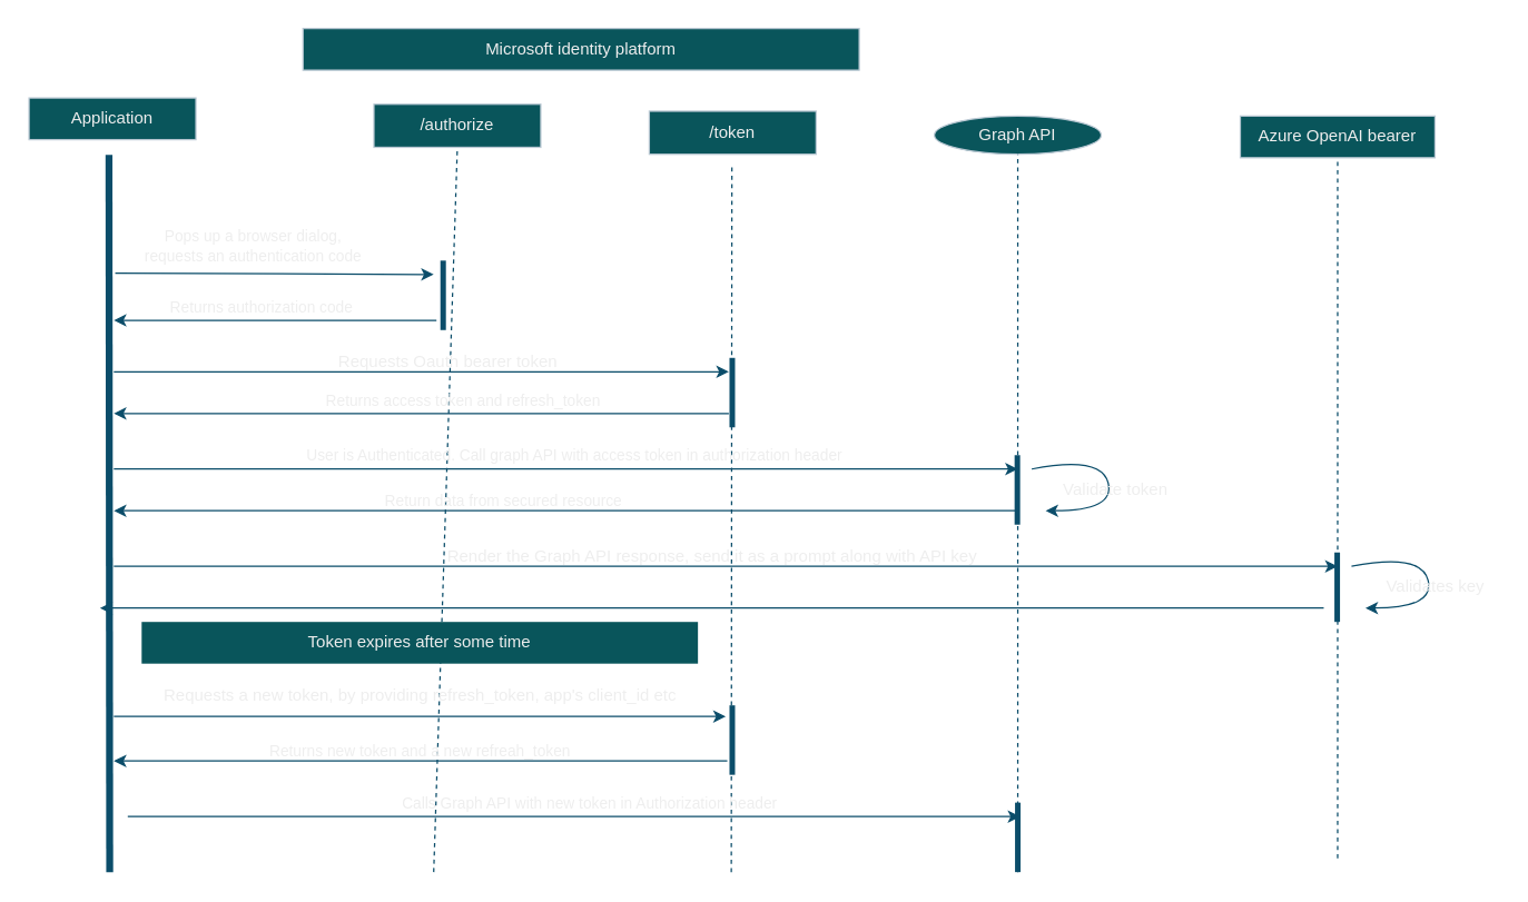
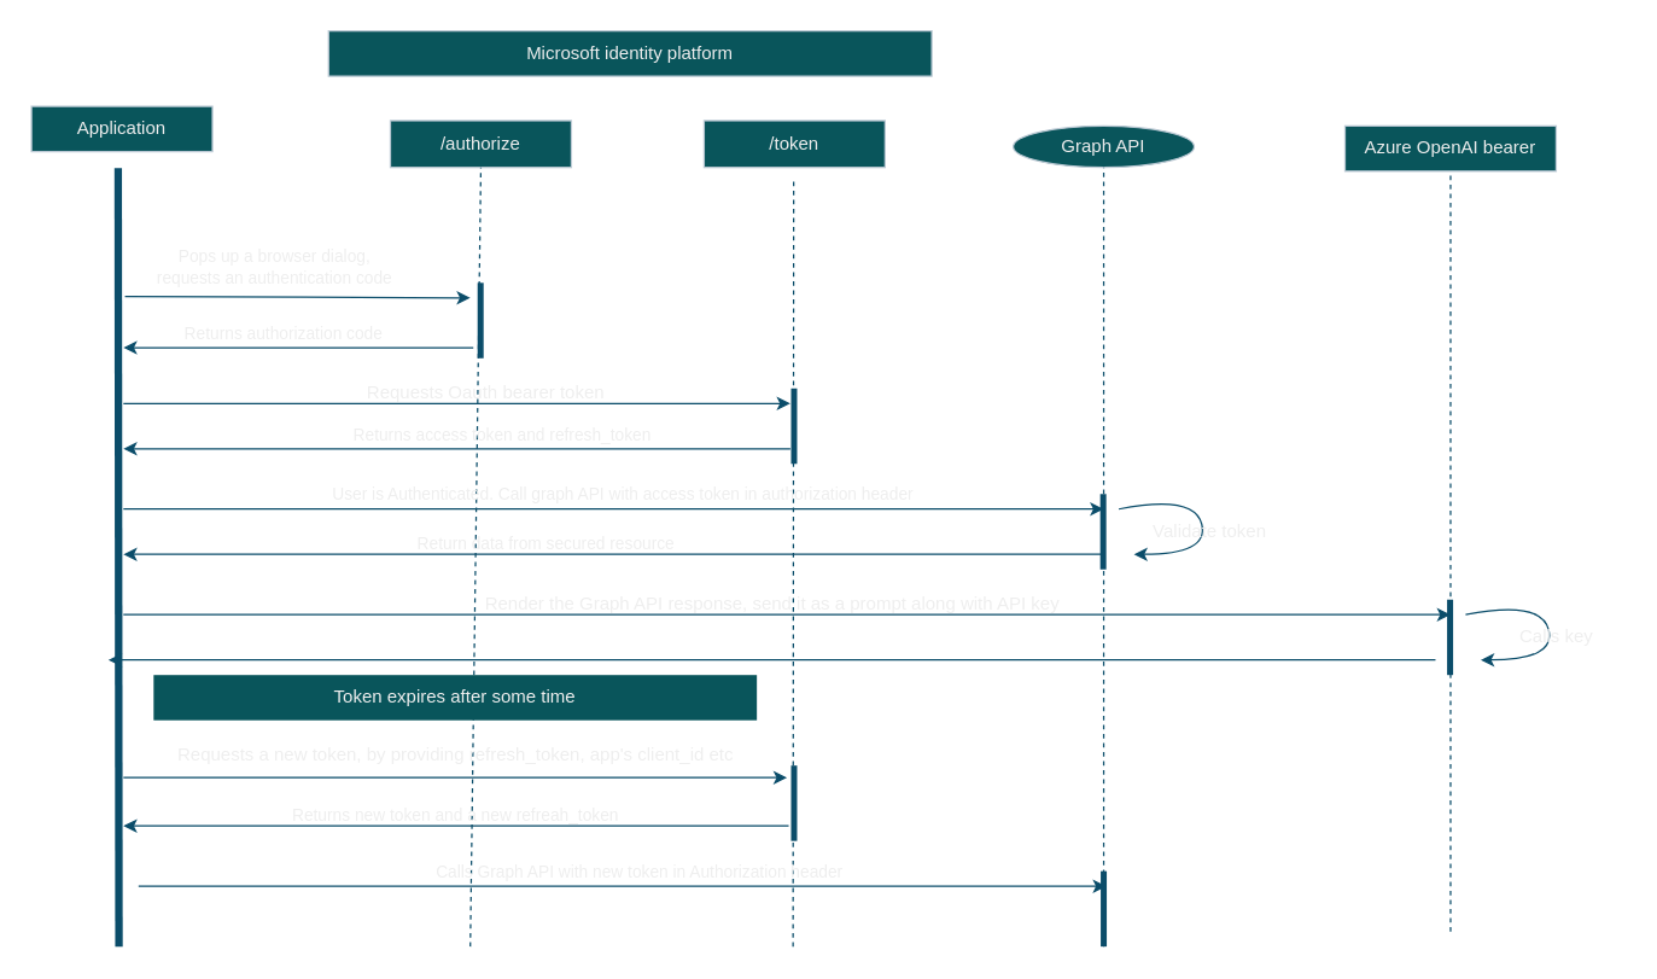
  <mxCell id="0" />
  <mxCell id="1" parent="0" />
  <mxCell id="2" value="Application" style="rounded=0;whiteSpace=wrap;html=1;labelBackgroundColor=none;fillColor=#09555B;strokeColor=#BAC8D3;fontColor=#EEEEEE;" vertex="1" parent="1"><mxGeometry x="20" y="70" width="120" height="30" as="geometry" /></mxCell>
  <mxCell id="3" value="Microsoft identity platform" style="rounded=0;whiteSpace=wrap;html=1;fillStyle=auto;labelBackgroundColor=none;fillColor=#09555B;strokeColor=#BAC8D3;fontColor=#EEEEEE;" vertex="1" parent="1"><mxGeometry x="217" y="20" width="400" height="30" as="geometry" /></mxCell>
  <mxCell id="4" value="" style="endArrow=none;html=1;rounded=0;strokeWidth=5;labelBackgroundColor=none;strokeColor=#0B4D6A;fontColor=default;" edge="1" parent="1"><mxGeometry width="50" height="50" relative="1" as="geometry"><mxPoint x="78" y="627" as="sourcePoint" /><mxPoint x="77.5" y="111" as="targetPoint" /></mxGeometry></mxCell>
  <mxCell id="5" value="" style="endArrow=classic;html=1;rounded=0;labelBackgroundColor=none;strokeColor=#0B4D6A;fontColor=default;" edge="1" parent="1"><mxGeometry width="50" height="50" relative="1" as="geometry"><mxPoint x="82" y="196" as="sourcePoint" /><mxPoint x="311" y="197" as="targetPoint" /></mxGeometry></mxCell>
  <mxCell id="6" value="Pops up a browser dialog, &lt;br&gt;requests an authentication code" style="edgeLabel;html=1;align=center;verticalAlign=middle;resizable=0;points=[];labelBackgroundColor=none;fontColor=#EEEEEE;" vertex="1" connectable="0" parent="5"><mxGeometry x="-0.364" y="6" relative="1" as="geometry"><mxPoint x="25" y="-14" as="offset" /></mxGeometry></mxCell>
  <mxCell id="7" value="/token" style="rounded=0;whiteSpace=wrap;html=1;labelBackgroundColor=none;fillColor=#09555B;strokeColor=#BAC8D3;fontColor=#EEEEEE;" vertex="1" parent="1"><mxGeometry x="466" y="79.5" width="120" height="31" as="geometry" /></mxCell>
- <mxCell id="8" value="/authorize" style="rounded=0;whiteSpace=wrap;html=1;labelBackgroundColor=none;fillColor=#09555B;strokeColor=#BAC8D3;fontColor=#EEEEEE;" vertex="1" parent="1"><mxGeometry x="268" y="74.5" width="120" height="31" as="geometry" /></mxCell>
+ <mxCell id="8" value="/authorize" style="rounded=0;whiteSpace=wrap;html=1;labelBackgroundColor=none;fillColor=#09555B;strokeColor=#BAC8D3;fontColor=#EEEEEE;" vertex="1" parent="1"><mxGeometry x="258" y="79.5" width="120" height="31" as="geometry" /></mxCell>
  <mxCell id="9" value="" style="endArrow=none;html=1;rounded=0;entryX=0.5;entryY=1;entryDx=0;entryDy=0;dashed=1;labelBackgroundColor=none;strokeColor=#0B4D6A;fontColor=default;" edge="1" parent="1" target="8"><mxGeometry width="50" height="50" relative="1" as="geometry"><mxPoint x="311" y="627" as="sourcePoint" /><mxPoint x="351" y="211" as="targetPoint" /></mxGeometry></mxCell>
  <mxCell id="10" value="" style="endArrow=classic;html=1;rounded=0;labelBackgroundColor=none;strokeColor=#0B4D6A;fontColor=default;" edge="1" parent="1"><mxGeometry width="50" height="50" relative="1" as="geometry"><mxPoint x="313" y="230" as="sourcePoint" /><mxPoint x="81" y="230" as="targetPoint" /></mxGeometry></mxCell>
  <mxCell id="11" value="Returns authorization code" style="edgeLabel;html=1;align=center;verticalAlign=middle;resizable=0;points=[];labelBackgroundColor=none;fontColor=#EEEEEE;" vertex="1" connectable="0" parent="10"><mxGeometry x="0.2" y="-7" relative="1" as="geometry"><mxPoint x="12" y="-3" as="offset" /></mxGeometry></mxCell>
  <mxCell id="12" value="" style="endArrow=none;html=1;rounded=0;entryX=0.5;entryY=1;entryDx=0;entryDy=0;dashed=1;labelBackgroundColor=none;strokeColor=#0B4D6A;fontColor=default;" edge="1" parent="1"><mxGeometry width="50" height="50" relative="1" as="geometry"><mxPoint x="525" y="627" as="sourcePoint" /><mxPoint x="525.44" y="117" as="targetPoint" /></mxGeometry></mxCell>
  <mxCell id="13" value="" style="endArrow=classic;html=1;rounded=0;labelBackgroundColor=none;strokeColor=#0B4D6A;fontColor=default;" edge="1" parent="1"><mxGeometry width="50" height="50" relative="1" as="geometry"><mxPoint x="81" y="267" as="sourcePoint" /><mxPoint x="523.222" y="267" as="targetPoint" /></mxGeometry></mxCell>
  <mxCell id="14" value="Requests Oauth bearer token" style="text;html=1;align=center;verticalAlign=middle;resizable=0;points=[];autosize=1;strokeColor=none;fillColor=none;labelBackgroundColor=none;fontColor=#EEEEEE;" vertex="1" parent="1"><mxGeometry x="231" y="245" width="180" height="30" as="geometry" /></mxCell>
  <mxCell id="15" value="" style="endArrow=classic;html=1;rounded=0;labelBackgroundColor=none;strokeColor=#0B4D6A;fontColor=default;" edge="1" parent="1"><mxGeometry width="50" height="50" relative="1" as="geometry"><mxPoint x="523.222" y="297" as="sourcePoint" /><mxPoint x="81" y="297" as="targetPoint" /></mxGeometry></mxCell>
  <mxCell id="16" value="Returns access token and refresh_token" style="edgeLabel;html=1;align=center;verticalAlign=middle;resizable=0;points=[];labelBackgroundColor=none;fontColor=#EEEEEE;" vertex="1" connectable="0" parent="15"><mxGeometry x="0.442" y="-7" relative="1" as="geometry"><mxPoint x="127" y="-3" as="offset" /></mxGeometry></mxCell>
  <mxCell id="17" value="Graph API" style="ellipse;whiteSpace=wrap;html=1;labelBackgroundColor=none;fillColor=#09555B;strokeColor=#BAC8D3;fontColor=#EEEEEE;" vertex="1" parent="1"><mxGeometry x="671" y="83" width="120" height="27.5" as="geometry" /></mxCell>
  <mxCell id="18" value="" style="endArrow=none;dashed=1;html=1;rounded=0;entryX=0.5;entryY=1;entryDx=0;entryDy=0;labelBackgroundColor=none;strokeColor=#0B4D6A;fontColor=default;" edge="1" parent="1" target="17"><mxGeometry width="50" height="50" relative="1" as="geometry"><mxPoint x="731" y="627" as="sourcePoint" /><mxPoint x="421" y="257" as="targetPoint" /></mxGeometry></mxCell>
  <mxCell id="19" value="" style="endArrow=classic;html=1;rounded=0;labelBackgroundColor=none;strokeColor=#0B4D6A;fontColor=default;" edge="1" parent="1"><mxGeometry width="50" height="50" relative="1" as="geometry"><mxPoint x="81" y="337" as="sourcePoint" /><mxPoint x="731" y="337" as="targetPoint" /></mxGeometry></mxCell>
  <mxCell id="20" value="User is Authenticated. Call graph API with access token in authorization header" style="edgeLabel;html=1;align=center;verticalAlign=middle;resizable=0;points=[];labelBackgroundColor=none;fontColor=#EEEEEE;" vertex="1" connectable="0" parent="19"><mxGeometry x="-0.364" y="11" relative="1" as="geometry"><mxPoint x="123" as="offset" /></mxGeometry></mxCell>
  <mxCell id="21" value="" style="endArrow=classic;html=1;rounded=0;labelBackgroundColor=none;strokeColor=#0B4D6A;fontColor=default;" edge="1" parent="1"><mxGeometry width="50" height="50" relative="1" as="geometry"><mxPoint x="731" y="367" as="sourcePoint" /><mxPoint x="81" y="367" as="targetPoint" /></mxGeometry></mxCell>
  <mxCell id="22" value="Return data from secured resource" style="edgeLabel;html=1;align=center;verticalAlign=middle;resizable=0;points=[];labelBackgroundColor=none;fontColor=#EEEEEE;" vertex="1" connectable="0" parent="21"><mxGeometry x="0.14" y="-8" relative="1" as="geometry"><mxPoint as="offset" /></mxGeometry></mxCell>
  <mxCell id="23" value="" style="curved=1;endArrow=classic;html=1;rounded=0;labelBackgroundColor=none;strokeColor=#0B4D6A;fontColor=default;" edge="1" parent="1"><mxGeometry width="50" height="50" relative="1" as="geometry"><mxPoint x="741" y="337" as="sourcePoint" /><mxPoint x="751" y="367" as="targetPoint" /><Array as="points"><mxPoint x="791" y="327" /><mxPoint x="801" y="367" /></Array></mxGeometry></mxCell>
  <mxCell id="24" value="Validate token" style="text;html=1;align=center;verticalAlign=middle;resizable=0;points=[];autosize=1;strokeColor=none;fillColor=none;labelBackgroundColor=none;fontColor=#EEEEEE;" vertex="1" parent="1"><mxGeometry x="751" y="337" width="100" height="30" as="geometry" /></mxCell>
  <mxCell id="25" value="Token expires after some time" style="text;html=1;align=center;verticalAlign=middle;whiteSpace=wrap;rounded=0;strokeColor=none;fillColor=#09555B;labelBackgroundColor=none;fontColor=#EEEEEE;" vertex="1" parent="1"><mxGeometry x="101" y="447" width="400" height="30" as="geometry" /></mxCell>
  <mxCell id="26" value="" style="endArrow=classic;html=1;rounded=0;labelBackgroundColor=none;strokeColor=#0B4D6A;fontColor=default;" edge="1" parent="1"><mxGeometry width="50" height="50" relative="1" as="geometry"><mxPoint x="81" y="515" as="sourcePoint" /><mxPoint x="521" y="515" as="targetPoint" /></mxGeometry></mxCell>
  <mxCell id="27" value="Azure OpenAI bearer" style="rounded=0;whiteSpace=wrap;html=1;labelBackgroundColor=none;fillColor=#09555B;strokeColor=#BAC8D3;fontColor=#EEEEEE;" vertex="1" parent="1"><mxGeometry x="891" y="83" width="140" height="30" as="geometry" /></mxCell>
  <mxCell id="28" value="" style="endArrow=classic;html=1;rounded=0;labelBackgroundColor=none;strokeColor=#0B4D6A;fontColor=default;" edge="1" parent="1"><mxGeometry width="50" height="50" relative="1" as="geometry"><mxPoint x="81" y="407" as="sourcePoint" /><mxPoint x="961" y="407" as="targetPoint" /></mxGeometry></mxCell>
  <mxCell id="29" value="" style="endArrow=none;dashed=1;html=1;strokeWidth=1;rounded=0;entryX=0.5;entryY=1;entryDx=0;entryDy=0;labelBackgroundColor=none;strokeColor=#0B4D6A;fontColor=default;" edge="1" parent="1" target="27"><mxGeometry width="50" height="50" relative="1" as="geometry"><mxPoint x="961" y="617" as="sourcePoint" /><mxPoint x="991" y="187" as="targetPoint" /></mxGeometry></mxCell>
  <mxCell id="30" value="Render the Graph API response, send it as a prompt along with API key" style="text;html=1;align=center;verticalAlign=middle;resizable=0;points=[];autosize=1;strokeColor=none;fillColor=none;labelBackgroundColor=none;fontColor=#EEEEEE;" vertex="1" parent="1"><mxGeometry x="311" y="385" width="400" height="30" as="geometry" /></mxCell>
  <mxCell id="31" value="" style="endArrow=classic;html=1;rounded=0;labelBackgroundColor=none;strokeColor=#0B4D6A;fontColor=default;" edge="1" parent="1"><mxGeometry width="50" height="50" relative="1" as="geometry"><mxPoint x="951" y="437" as="sourcePoint" /><mxPoint x="71" y="437" as="targetPoint" /></mxGeometry></mxCell>
  <mxCell id="32" value="" style="curved=1;endArrow=classic;html=1;rounded=0;labelBackgroundColor=none;strokeColor=#0B4D6A;fontColor=default;" edge="1" parent="1"><mxGeometry width="50" height="50" relative="1" as="geometry"><mxPoint x="971" y="407" as="sourcePoint" /><mxPoint x="981" y="437" as="targetPoint" /><Array as="points"><mxPoint x="1021" y="397" /><mxPoint x="1031" y="437" /></Array></mxGeometry></mxCell>
- <mxCell id="33" value="Validates key" style="text;html=1;align=center;verticalAlign=middle;resizable=0;points=[];autosize=1;strokeColor=none;fillColor=none;labelBackgroundColor=none;fontColor=#EEEEEE;" vertex="1" parent="1"><mxGeometry x="986" y="407" width="90" height="30" as="geometry" /></mxCell>
+ <mxCell id="33" value="Calls key" style="text;html=1;align=center;verticalAlign=middle;resizable=0;points=[];autosize=1;strokeColor=none;fillColor=none;labelBackgroundColor=none;fontColor=#EEEEEE;" vertex="1" parent="1"><mxGeometry x="986" y="407" width="90" height="30" as="geometry" /></mxCell>
  <mxCell id="34" value="Requests a new token, by providing refresh_token, app's client_id etc" style="text;html=1;align=center;verticalAlign=middle;resizable=0;points=[];autosize=1;strokeColor=none;fillColor=none;labelBackgroundColor=none;fontColor=#EEEEEE;" vertex="1" parent="1"><mxGeometry x="106" y="485" width="390" height="30" as="geometry" /></mxCell>
  <mxCell id="35" value="" style="endArrow=classic;html=1;rounded=0;labelBackgroundColor=none;strokeColor=#0B4D6A;fontColor=default;" edge="1" parent="1"><mxGeometry width="50" height="50" relative="1" as="geometry"><mxPoint x="522.111" y="547" as="sourcePoint" /><mxPoint x="81" y="547" as="targetPoint" /></mxGeometry></mxCell>
  <mxCell id="36" value="Returns new token and a new refreah_token" style="edgeLabel;html=1;align=center;verticalAlign=middle;resizable=0;points=[];labelBackgroundColor=none;fontColor=#EEEEEE;" vertex="1" connectable="0" parent="35"><mxGeometry x="0.277" y="-8" relative="1" as="geometry"><mxPoint x="60" as="offset" /></mxGeometry></mxCell>
  <mxCell id="37" value="" style="endArrow=classic;html=1;rounded=0;labelBackgroundColor=none;strokeColor=#0B4D6A;fontColor=default;" edge="1" parent="1"><mxGeometry width="50" height="50" relative="1" as="geometry"><mxPoint x="91" y="587" as="sourcePoint" /><mxPoint x="732.818" y="587" as="targetPoint" /></mxGeometry></mxCell>
  <mxCell id="38" value="Calls Graph API with new token in Authorization header" style="edgeLabel;html=1;align=center;verticalAlign=middle;resizable=0;points=[];labelBackgroundColor=none;fontColor=#EEEEEE;" vertex="1" connectable="0" parent="37"><mxGeometry x="-0.493" y="16" relative="1" as="geometry"><mxPoint x="168" y="6" as="offset" /></mxGeometry></mxCell>
  <mxCell id="39" value="" style="endArrow=none;html=1;rounded=0;strokeWidth=4;labelBackgroundColor=none;strokeColor=#0B4D6A;fontColor=default;" edge="1" parent="1"><mxGeometry width="50" height="50" relative="1" as="geometry"><mxPoint x="317.8" y="237" as="sourcePoint" /><mxPoint x="317.8" y="187" as="targetPoint" /></mxGeometry></mxCell>
  <mxCell id="40" value="" style="endArrow=none;html=1;rounded=0;strokeWidth=4;labelBackgroundColor=none;strokeColor=#0B4D6A;fontColor=default;" edge="1" parent="1"><mxGeometry width="50" height="50" relative="1" as="geometry"><mxPoint x="525.68" y="307" as="sourcePoint" /><mxPoint x="525.68" y="257" as="targetPoint" /></mxGeometry></mxCell>
  <mxCell id="41" value="" style="endArrow=none;html=1;rounded=0;strokeWidth=4;labelBackgroundColor=none;strokeColor=#0B4D6A;fontColor=default;" edge="1" parent="1"><mxGeometry width="50" height="50" relative="1" as="geometry"><mxPoint x="730.68" y="377" as="sourcePoint" /><mxPoint x="730.68" y="327" as="targetPoint" /></mxGeometry></mxCell>
  <mxCell id="42" value="" style="endArrow=none;html=1;rounded=0;strokeWidth=4;labelBackgroundColor=none;strokeColor=#0B4D6A;fontColor=default;" edge="1" parent="1"><mxGeometry width="50" height="50" relative="1" as="geometry"><mxPoint x="525.68" y="557" as="sourcePoint" /><mxPoint x="525.68" y="507" as="targetPoint" /></mxGeometry></mxCell>
  <mxCell id="43" value="" style="endArrow=none;html=1;rounded=0;strokeWidth=4;labelBackgroundColor=none;strokeColor=#0B4D6A;fontColor=default;" edge="1" parent="1"><mxGeometry width="50" height="50" relative="1" as="geometry"><mxPoint x="960.68" y="447" as="sourcePoint" /><mxPoint x="960.68" y="397" as="targetPoint" /></mxGeometry></mxCell>
  <mxCell id="44" value="" style="endArrow=none;html=1;rounded=0;strokeWidth=4;labelBackgroundColor=none;strokeColor=#0B4D6A;fontColor=default;" edge="1" parent="1"><mxGeometry width="50" height="50" relative="1" as="geometry"><mxPoint x="731" y="627" as="sourcePoint" /><mxPoint x="731" y="577" as="targetPoint" /></mxGeometry></mxCell>
